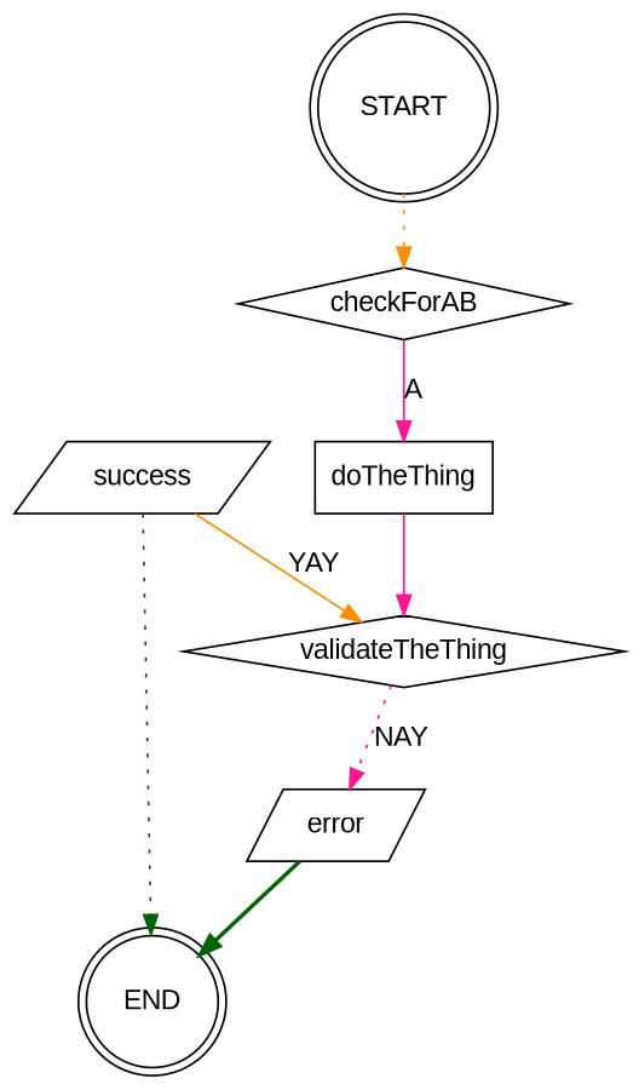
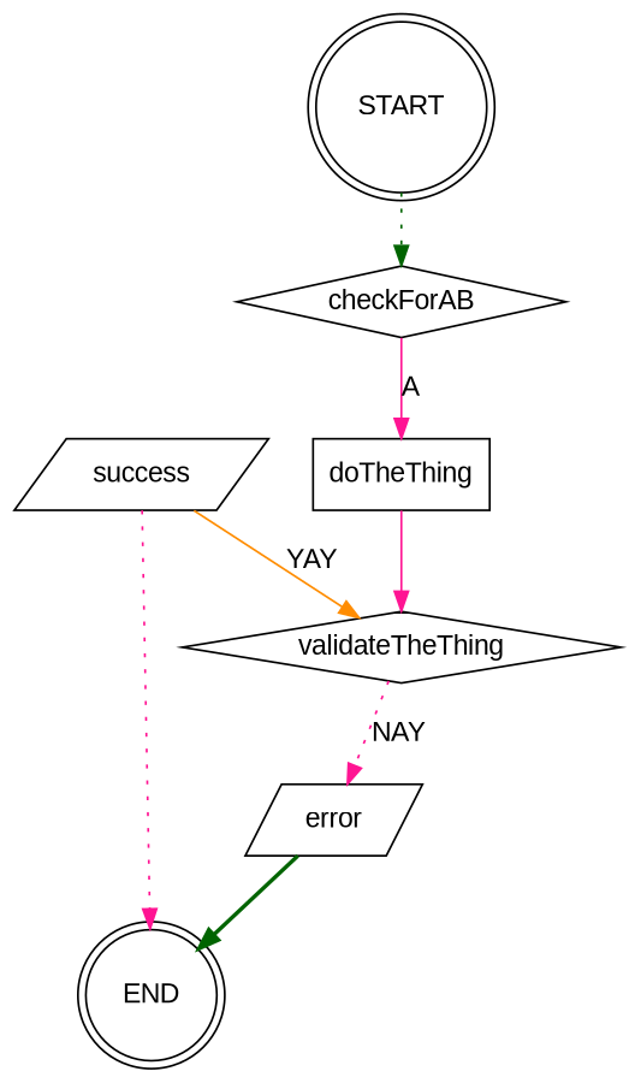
  digraph {
    fontname="Liberation Sans"
    node [fontname="Liberation Sans" shape=diamond]
    edge [color=deeppink fontname="Liberation Sans" style=solid]
    n1 [label=checkForAB]
    START [shape=doublecircle]
    n3 [label=doTheThing shape=rect]
    n4 [label=validateTheThing]
    n5 [label=error shape=parallelogram]
    n6 [label=success shape=parallelogram]
    END [shape=doublecircle]
    n1 -> n3 [label=A]
-   START -> n1 [color=darkorange style=dotted]
+   START -> n1 [color=darkgreen style=dotted]
    n3 -> n4
    n4 -> n5 [label=NAY style=dotted]
    n5 -> END [color=darkgreen style=bold]
    n6 -> n4 [color=darkorange label=YAY]
-   n6 -> END [color=darkgreen style=dotted]
+   n6 -> END [style=dotted]
  }
